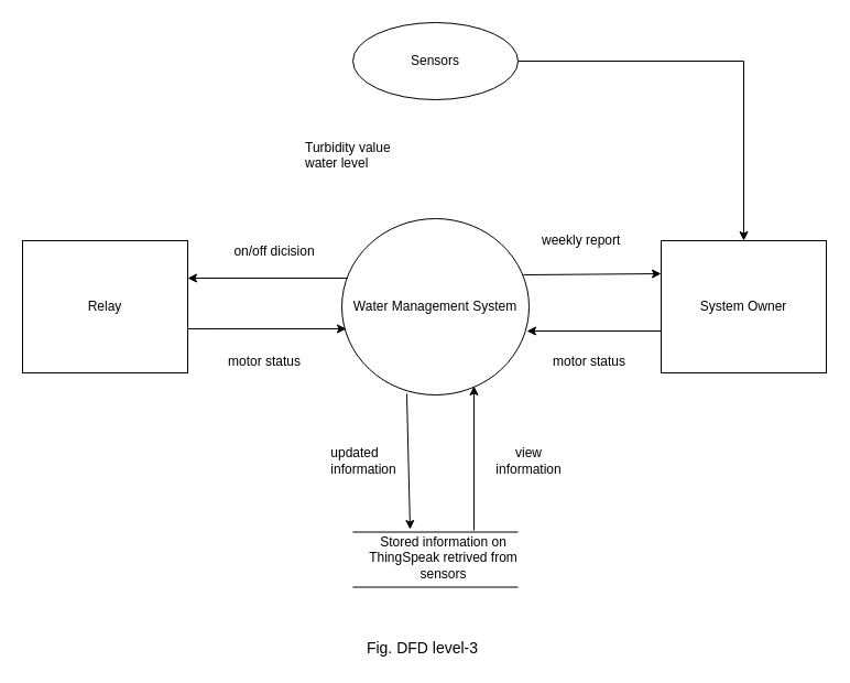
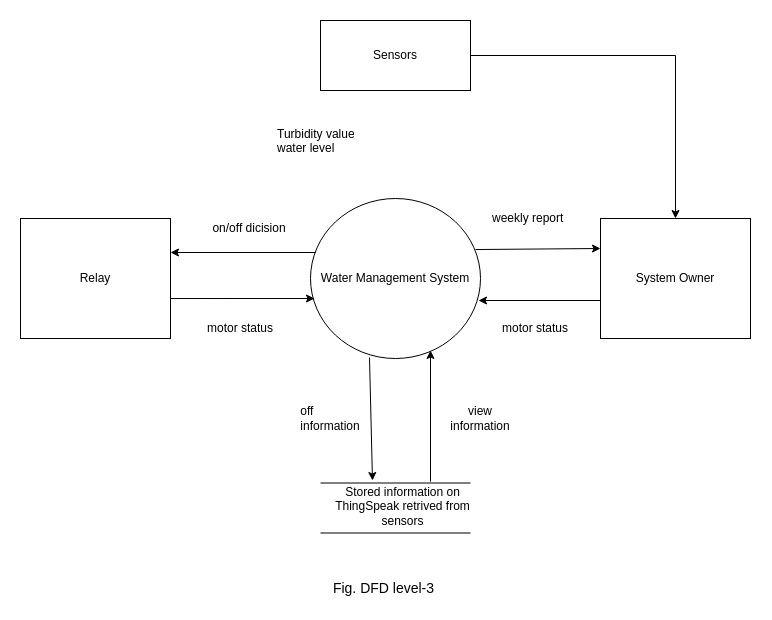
  <mxCell id="0" />
  <mxCell id="1" parent="0" />
  <mxCell id="2" value="Water Management System" style="ellipse;whiteSpace=wrap;html=1;" parent="1" vertex="1"><mxGeometry x="310" y="198" width="170" height="160" as="geometry" /></mxCell>
  <mxCell id="3" value="System Owner" style="rounded=0;whiteSpace=wrap;html=1;" parent="1" vertex="1"><mxGeometry x="600" y="218" width="150" height="120" as="geometry" /></mxCell>
  <mxCell id="4" value="Relay" style="rounded=0;whiteSpace=wrap;html=1;" parent="1" vertex="1"><mxGeometry x="20" y="218" width="150" height="120" as="geometry" /></mxCell>
  <mxCell id="5" style="edgeStyle=orthogonalEdgeStyle;rounded=0;orthogonalLoop=1;jettySize=auto;html=1;startArrow=none;startFill=0;endArrow=classic;endFill=1;" parent="1" source="6" target="3" edge="1"><mxGeometry relative="1" as="geometry" /></mxCell>
- <mxCell id="6" value="&amp;nbsp;Sensors&amp;nbsp;" style="ellipse;whiteSpace=wrap;html=1;" parent="1" vertex="1"><mxGeometry x="320" y="20" width="150" height="70" as="geometry" /></mxCell>
+ <mxCell id="6" value="&amp;nbsp;Sensors&amp;nbsp;" style="rounded=0;whiteSpace=wrap;html=1;" parent="1" vertex="1"><mxGeometry x="320" y="20" width="150" height="70" as="geometry" /></mxCell>
  <mxCell id="7" value="" style="endArrow=none;html=1;" parent="1" edge="1"><mxGeometry width="50" height="50" relative="1" as="geometry"><mxPoint x="320" y="482.5" as="sourcePoint" /><mxPoint x="470" y="482.5" as="targetPoint" /></mxGeometry></mxCell>
  <mxCell id="8" value="" style="endArrow=none;html=1;" parent="1" edge="1"><mxGeometry width="50" height="50" relative="1" as="geometry"><mxPoint x="320" y="532.5" as="sourcePoint" /><mxPoint x="470" y="532.5" as="targetPoint" /></mxGeometry></mxCell>
  <mxCell id="9" value="Stored information on ThingSpeak retrived from sensors" style="text;html=1;strokeColor=none;fillColor=none;align=center;verticalAlign=middle;whiteSpace=wrap;rounded=0;" parent="1" vertex="1"><mxGeometry x="315" y="481" width="175" height="50" as="geometry" /></mxCell>
  <mxCell id="10" value="" style="endArrow=none;html=1;startArrow=classic;startFill=1;endFill=0;" parent="1" edge="1"><mxGeometry width="50" height="50" relative="1" as="geometry"><mxPoint x="170" y="252" as="sourcePoint" /><mxPoint x="315" y="252" as="targetPoint" /></mxGeometry></mxCell>
  <mxCell id="11" value="" style="endArrow=classic;html=1;exitX=1;exitY=0.667;exitDx=0;exitDy=0;exitPerimeter=0;" parent="1" source="4" edge="1"><mxGeometry width="50" height="50" relative="1" as="geometry"><mxPoint x="180" y="298" as="sourcePoint" /><mxPoint x="314" y="298" as="targetPoint" /></mxGeometry></mxCell>
  <mxCell id="12" value="" style="endArrow=classic;html=1;" parent="1" edge="1"><mxGeometry width="50" height="50" relative="1" as="geometry"><mxPoint x="600" y="300" as="sourcePoint" /><mxPoint x="478" y="300" as="targetPoint" /></mxGeometry></mxCell>
  <mxCell id="13" value="" style="endArrow=none;html=1;endFill=0;startArrow=classic;startFill=1;entryX=0.971;entryY=0.319;entryDx=0;entryDy=0;entryPerimeter=0;" parent="1" target="2" edge="1"><mxGeometry width="50" height="50" relative="1" as="geometry"><mxPoint x="600" y="248" as="sourcePoint" /><mxPoint x="490" y="247" as="targetPoint" /></mxGeometry></mxCell>
  <mxCell id="14" value="" style="endArrow=none;html=1;startArrow=classic;startFill=1;endFill=0;" parent="1" edge="1"><mxGeometry width="50" height="50" relative="1" as="geometry"><mxPoint x="430" y="350" as="sourcePoint" /><mxPoint x="430" y="481" as="targetPoint" /></mxGeometry></mxCell>
  <mxCell id="15" value="" style="endArrow=classic;html=1;exitX=0.347;exitY=1;exitDx=0;exitDy=0;exitPerimeter=0;" parent="1" edge="1"><mxGeometry width="50" height="50" relative="1" as="geometry"><mxPoint x="368.99" y="357" as="sourcePoint" /><mxPoint x="372" y="480" as="targetPoint" /></mxGeometry></mxCell>
- <mxCell id="16" value="&lt;div style=&quot;text-align: left&quot;&gt;&lt;span&gt;updated information&lt;/span&gt;&lt;/div&gt;" style="text;html=1;strokeColor=none;fillColor=none;align=center;verticalAlign=middle;whiteSpace=wrap;rounded=0;" parent="1" vertex="1"><mxGeometry x="310" y="408" width="40" height="20" as="geometry" /></mxCell>
+ <mxCell id="16" value="&lt;div style=&quot;text-align: left&quot;&gt;&lt;span&gt;off information&lt;/span&gt;&lt;/div&gt;" style="text;html=1;strokeColor=none;fillColor=none;align=center;verticalAlign=middle;whiteSpace=wrap;rounded=0;" parent="1" vertex="1"><mxGeometry x="310" y="408" width="40" height="20" as="geometry" /></mxCell>
  <mxCell id="17" value="Turbidity value&lt;br&gt;water level" style="text;html=1;resizable=0;points=[];autosize=1;align=left;verticalAlign=top;spacingTop=-4;" parent="1" vertex="1"><mxGeometry x="275" y="124" width="90" height="30" as="geometry" /></mxCell>
  <mxCell id="18" value="motor status" style="text;html=1;strokeColor=none;fillColor=none;align=center;verticalAlign=middle;whiteSpace=wrap;rounded=0;" parent="1" vertex="1"><mxGeometry x="480" y="318" width="110" height="20" as="geometry" /></mxCell>
  <mxCell id="19" value="view information" style="text;html=1;strokeColor=none;fillColor=none;align=center;verticalAlign=middle;whiteSpace=wrap;rounded=0;" parent="1" vertex="1"><mxGeometry x="460" y="408" width="40" height="20" as="geometry" /></mxCell>
  <mxCell id="20" value="motor status" style="text;html=1;strokeColor=none;fillColor=none;align=center;verticalAlign=middle;whiteSpace=wrap;rounded=0;" parent="1" vertex="1"><mxGeometry x="200" y="318" width="80" height="20" as="geometry" /></mxCell>
  <mxCell id="21" value="on/off dicision" style="text;html=1;strokeColor=none;fillColor=none;align=center;verticalAlign=middle;whiteSpace=wrap;rounded=0;" parent="1" vertex="1"><mxGeometry x="209" y="218" width="80" height="20" as="geometry" /></mxCell>
  <mxCell id="22" value="weekly report" style="text;html=1;resizable=0;points=[];autosize=1;align=left;verticalAlign=top;spacingTop=-4;" parent="1" vertex="1"><mxGeometry x="490" y="208" width="90" height="20" as="geometry" /></mxCell>
  <mxCell id="23" value="&lt;font style=&quot;font-size: 14px&quot;&gt;Fig. DFD level-3&lt;/font&gt;" style="text;html=1;strokeColor=none;fillColor=none;align=center;verticalAlign=middle;whiteSpace=wrap;rounded=0;" parent="1" vertex="1"><mxGeometry x="306" y="578" width="155" height="20" as="geometry" /></mxCell>
